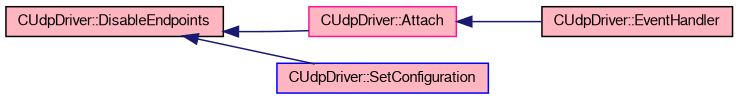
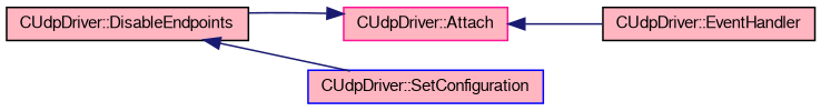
  digraph {
    rankdir=LR
    node [color=black fillcolor=lightpink fontname=FreeSans fontsize=10 shape=record style=filled]
    edge [color=midnightblue dir=back fontname=FreeSans fontsize=10 labelfontname=FreeSans labelfontsize=10 style=solid]
    n1 [fontcolor=black height=0.2 label="CUdpDriver::DisableEndpoints" width=0.4]
    n2 [color=deeppink height=0.2 label="CUdpDriver::Attach" width=0.4]
    n3 [color=blue height=0.2 label="CUdpDriver::SetConfiguration" width=0.4]
    n4 [height=0.2 label="CUdpDriver::EventHandler" width=0.4]
-   n1 -> n2
+   n2 -> n1
    n1 -> n3
    n2 -> n4
  }
